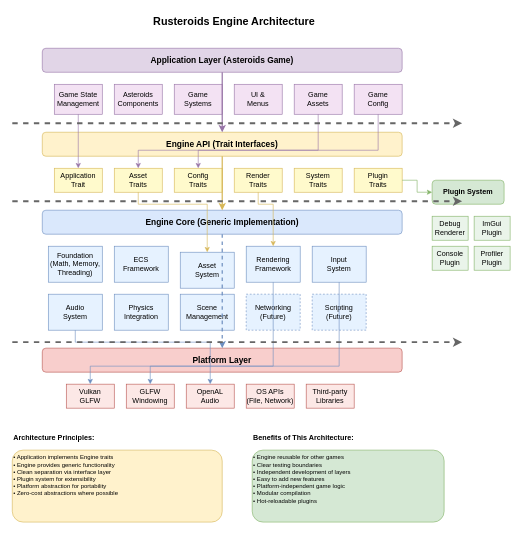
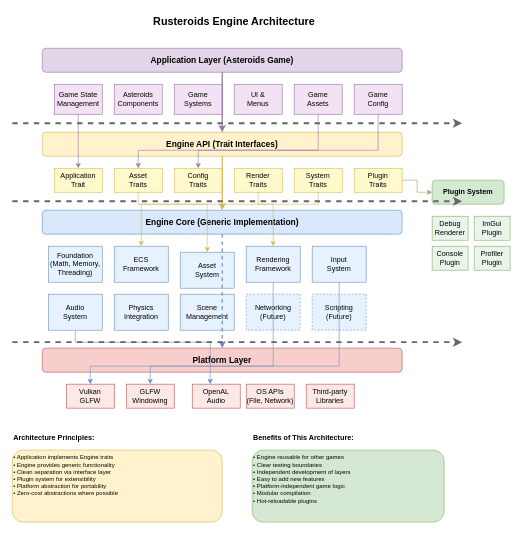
  <mxCell id="0" />
  <mxCell id="1" parent="0" />
  <mxCell id="2" value="Rusteroids Engine Architecture" style="text;html=1;strokeColor=none;fillColor=none;align=center;verticalAlign=middle;whiteSpace=wrap;rounded=0;fontSize=18;fontStyle=1" vertex="1" parent="1"><mxGeometry x="250" y="20" width="280" height="30" as="geometry" /></mxCell>
  <mxCell id="3" value="Application Layer (Asteroids Game)" style="rounded=1;whiteSpace=wrap;html=1;fillColor=#e1d5e7;strokeColor=#9673a6;fontStyle=1;fontSize=14" vertex="1" parent="1"><mxGeometry x="70" y="80" width="600" height="40" as="geometry" /></mxCell>
  <mxCell id="4" value="Game State&#10;Management" style="rounded=0;whiteSpace=wrap;html=1;fillColor=#f3e2f3;strokeColor=#9673a6" vertex="1" parent="1"><mxGeometry x="90" y="140" width="80" height="50" as="geometry" /></mxCell>
  <mxCell id="5" value="Asteroids&#10;Components" style="rounded=0;whiteSpace=wrap;html=1;fillColor=#f3e2f3;strokeColor=#9673a6" vertex="1" parent="1"><mxGeometry x="190" y="140" width="80" height="50" as="geometry" /></mxCell>
  <mxCell id="6" value="Game&#10;Systems" style="rounded=0;whiteSpace=wrap;html=1;fillColor=#f3e2f3;strokeColor=#9673a6" vertex="1" parent="1"><mxGeometry x="290" y="140" width="80" height="50" as="geometry" /></mxCell>
  <mxCell id="7" value="UI &amp;&#10;Menus" style="rounded=0;whiteSpace=wrap;html=1;fillColor=#f3e2f3;strokeColor=#9673a6" vertex="1" parent="1"><mxGeometry x="390" y="140" width="80" height="50" as="geometry" /></mxCell>
  <mxCell id="8" value="Game&#10;Assets" style="rounded=0;whiteSpace=wrap;html=1;fillColor=#f3e2f3;strokeColor=#9673a6" vertex="1" parent="1"><mxGeometry x="490" y="140" width="80" height="50" as="geometry" /></mxCell>
  <mxCell id="9" value="Game&#10;Config" style="rounded=0;whiteSpace=wrap;html=1;fillColor=#f3e2f3;strokeColor=#9673a6" vertex="1" parent="1"><mxGeometry x="590" y="140" width="80" height="50" as="geometry" /></mxCell>
  <mxCell id="10" value="Engine API (Trait Interfaces)" style="rounded=1;whiteSpace=wrap;html=1;fillColor=#fff2cc;strokeColor=#d6b656;fontStyle=1;fontSize=14" vertex="1" parent="1"><mxGeometry x="70" y="220" width="600" height="40" as="geometry" /></mxCell>
  <mxCell id="11" value="Application&#10;Trait" style="rounded=0;whiteSpace=wrap;html=1;fillColor=#fffacc;strokeColor=#d6b656" vertex="1" parent="1"><mxGeometry x="90" y="280" width="80" height="40" as="geometry" /></mxCell>
  <mxCell id="12" value="Asset&#10;Traits" style="rounded=0;whiteSpace=wrap;html=1;fillColor=#fffacc;strokeColor=#d6b656" vertex="1" parent="1"><mxGeometry x="190" y="280" width="80" height="40" as="geometry" /></mxCell>
  <mxCell id="13" value="Config&#10;Traits" style="rounded=0;whiteSpace=wrap;html=1;fillColor=#fffacc;strokeColor=#d6b656" vertex="1" parent="1"><mxGeometry x="290" y="280" width="80" height="40" as="geometry" /></mxCell>
  <mxCell id="14" value="Render&#10;Traits" style="rounded=0;whiteSpace=wrap;html=1;fillColor=#fffacc;strokeColor=#d6b656" vertex="1" parent="1"><mxGeometry x="390" y="280" width="80" height="40" as="geometry" /></mxCell>
  <mxCell id="15" value="System&#10;Traits" style="rounded=0;whiteSpace=wrap;html=1;fillColor=#fffacc;strokeColor=#d6b656" vertex="1" parent="1"><mxGeometry x="490" y="280" width="80" height="40" as="geometry" /></mxCell>
  <mxCell id="16" value="Plugin&#10;Traits" style="rounded=0;whiteSpace=wrap;html=1;fillColor=#fffacc;strokeColor=#d6b656" vertex="1" parent="1"><mxGeometry x="590" y="280" width="80" height="40" as="geometry" /></mxCell>
  <mxCell id="17" value="Engine Core (Generic Implementation)" style="rounded=1;whiteSpace=wrap;html=1;fillColor=#dae8fc;strokeColor=#6c8ebf;fontStyle=1;fontSize=14" vertex="1" parent="1"><mxGeometry x="70" y="350" width="600" height="40" as="geometry" /></mxCell>
  <mxCell id="18" value="Foundation&#10;(Math, Memory,&#10;Threading)" style="rounded=0;whiteSpace=wrap;html=1;fillColor=#e6f2ff;strokeColor=#6c8ebf" vertex="1" parent="1"><mxGeometry x="80" y="410" width="90" height="60" as="geometry" /></mxCell>
  <mxCell id="19" value="ECS&#10;Framework" style="rounded=0;whiteSpace=wrap;html=1;fillColor=#e6f2ff;strokeColor=#6c8ebf" vertex="1" parent="1"><mxGeometry x="190" y="410" width="90" height="60" as="geometry" /></mxCell>
  <mxCell id="20" value="Asset&#10;System" style="rounded=0;whiteSpace=wrap;html=1;fillColor=#e6f2ff;strokeColor=#6c8ebf" vertex="1" parent="1"><mxGeometry x="300" y="420" width="90" height="60" as="geometry" /></mxCell>
  <mxCell id="21" value="Rendering&#10;Framework" style="rounded=0;whiteSpace=wrap;html=1;fillColor=#e6f2ff;strokeColor=#6c8ebf" vertex="1" parent="1"><mxGeometry x="410" y="410" width="90" height="60" as="geometry" /></mxCell>
  <mxCell id="22" value="Input&#10;System" style="rounded=0;whiteSpace=wrap;html=1;fillColor=#e6f2ff;strokeColor=#6c8ebf" vertex="1" parent="1"><mxGeometry x="520" y="410" width="90" height="60" as="geometry" /></mxCell>
  <mxCell id="23" value="Audio&#10;System" style="rounded=0;whiteSpace=wrap;html=1;fillColor=#e6f2ff;strokeColor=#6c8ebf" vertex="1" parent="1"><mxGeometry x="80" y="490" width="90" height="60" as="geometry" /></mxCell>
  <mxCell id="24" value="Physics&#10;Integration" style="rounded=0;whiteSpace=wrap;html=1;fillColor=#e6f2ff;strokeColor=#6c8ebf" vertex="1" parent="1"><mxGeometry x="190" y="490" width="90" height="60" as="geometry" /></mxCell>
  <mxCell id="25" value="Scene&#10;Management" style="rounded=0;whiteSpace=wrap;html=1;fillColor=#e6f2ff;strokeColor=#6c8ebf" vertex="1" parent="1"><mxGeometry x="300" y="490" width="90" height="60" as="geometry" /></mxCell>
  <mxCell id="26" value="Networking&#10;(Future)" style="rounded=0;whiteSpace=wrap;html=1;fillColor=#e6f2ff;strokeColor=#6c8ebf;dashed=1" vertex="1" parent="1"><mxGeometry x="410" y="490" width="90" height="60" as="geometry" /></mxCell>
  <mxCell id="27" value="Scripting&#10;(Future)" style="rounded=0;whiteSpace=wrap;html=1;fillColor=#e6f2ff;strokeColor=#6c8ebf;dashed=1" vertex="1" parent="1"><mxGeometry x="520" y="490" width="90" height="60" as="geometry" /></mxCell>
  <mxCell id="28" value="Platform Layer" style="rounded=1;whiteSpace=wrap;html=1;fillColor=#f8cecc;strokeColor=#b85450;fontStyle=1;fontSize=14" vertex="1" parent="1"><mxGeometry x="70" y="580" width="600" height="40" as="geometry" /></mxCell>
  <mxCell id="29" value="Vulkan&#10;GLFW" style="rounded=0;whiteSpace=wrap;html=1;fillColor=#fce8e6;strokeColor=#b85450" vertex="1" parent="1"><mxGeometry x="110" y="640" width="80" height="40" as="geometry" /></mxCell>
  <mxCell id="30" value="GLFW&#10;Windowing" style="rounded=0;whiteSpace=wrap;html=1;fillColor=#fce8e6;strokeColor=#b85450" vertex="1" parent="1"><mxGeometry x="210" y="640" width="80" height="40" as="geometry" /></mxCell>
- <mxCell id="31" value="OpenAL&#10;Audio" style="rounded=0;whiteSpace=wrap;html=1;fillColor=#fce8e6;strokeColor=#b85450" vertex="1" parent="1"><mxGeometry x="310" y="640" width="80" height="40" as="geometry" /></mxCell>
+ <mxCell id="31" value="OpenAL&#10;Audio" style="rounded=0;whiteSpace=wrap;html=1;fillColor=#fce8e6;strokeColor=#b85450" vertex="1" parent="1"><mxGeometry x="320" y="640" width="80" height="40" as="geometry" /></mxCell>
  <mxCell id="32" value="OS APIs&#10;(File, Network)" style="rounded=0;whiteSpace=wrap;html=1;fillColor=#fce8e6;strokeColor=#b85450" vertex="1" parent="1"><mxGeometry x="410" y="640" width="80" height="40" as="geometry" /></mxCell>
  <mxCell id="33" value="Third-party&#10;Libraries" style="rounded=0;whiteSpace=wrap;html=1;fillColor=#fce8e6;strokeColor=#b85450" vertex="1" parent="1"><mxGeometry x="510" y="640" width="80" height="40" as="geometry" /></mxCell>
  <mxCell id="34" style="edgeStyle=orthogonalEdgeStyle;rounded=0;orthogonalLoop=1;jettySize=auto;html=1;strokeWidth=2;fillColor=#e1d5e7;strokeColor=#9673a6" edge="1" parent="1" source="3" target="10"><mxGeometry relative="1" as="geometry" /></mxCell>
  <mxCell id="35" style="edgeStyle=orthogonalEdgeStyle;rounded=0;orthogonalLoop=1;jettySize=auto;html=1;strokeWidth=2;fillColor=#fff2cc;strokeColor=#d6b656" edge="1" parent="1" source="10" target="17"><mxGeometry relative="1" as="geometry" /></mxCell>
  <mxCell id="36" style="edgeStyle=orthogonalEdgeStyle;rounded=0;orthogonalLoop=1;jettySize=auto;html=1;strokeWidth=2;fillColor=#dae8fc;strokeColor=#6c8ebf;dashed=1;" edge="1" parent="1" source="17" target="28"><mxGeometry relative="1" as="geometry" /></mxCell>
  <mxCell id="37" style="edgeStyle=orthogonalEdgeStyle;rounded=0;orthogonalLoop=1;jettySize=auto;html=1;strokeWidth=1;fillColor=#f3e2f3;strokeColor=#9673a6" edge="1" parent="1" source="4" target="11"><mxGeometry relative="1" as="geometry" /></mxCell>
  <mxCell id="38" style="edgeStyle=orthogonalEdgeStyle;rounded=0;orthogonalLoop=1;jettySize=auto;html=1;strokeWidth=1;fillColor=#f3e2f3;strokeColor=#9673a6" edge="1" parent="1" source="8" target="12"><mxGeometry relative="1" as="geometry"><Array as="points"><mxPoint x="530" y="250" /><mxPoint x="230" y="250" /></Array></mxGeometry></mxCell>
  <mxCell id="39" style="edgeStyle=orthogonalEdgeStyle;rounded=0;orthogonalLoop=1;jettySize=auto;html=1;strokeWidth=1;fillColor=#f3e2f3;strokeColor=#9673a6" edge="1" parent="1" source="9" target="13"><mxGeometry relative="1" as="geometry"><Array as="points"><mxPoint x="630" y="250" /><mxPoint x="330" y="250" /></Array></mxGeometry></mxCell>
  <mxCell id="40" style="edgeStyle=orthogonalEdgeStyle;rounded=0;orthogonalLoop=1;jettySize=auto;html=1;strokeWidth=1;fillColor=#fffacc;strokeColor=#d6b656" edge="1" parent="1" source="12" target="20"><mxGeometry relative="1" as="geometry"><Array as="points"><mxPoint x="230" y="340" /><mxPoint x="345" y="340" /></Array></mxGeometry></mxCell>
  <mxCell id="41" style="edgeStyle=orthogonalEdgeStyle;rounded=0;orthogonalLoop=1;jettySize=auto;html=1;strokeWidth=1;fillColor=#fffacc;strokeColor=#d6b656" edge="1" parent="1" source="14" target="21"><mxGeometry relative="1" as="geometry"><Array as="points"><mxPoint x="430" y="340" /><mxPoint x="455" y="340" /></Array></mxGeometry></mxCell>
+ <mxCell id="42" style="edgeStyle=orthogonalEdgeStyle;rounded=0;orthogonalLoop=1;jettySize=auto;html=1;strokeWidth=1;fillColor=#fffacc;strokeColor=#d6b656" edge="1" parent="1" source="15" target="19"><mxGeometry relative="1" as="geometry"><Array as="points"><mxPoint x="530" y="340" /><mxPoint x="235" y="340" /></Array></mxGeometry></mxCell>
  <mxCell id="43" style="edgeStyle=orthogonalEdgeStyle;rounded=0;orthogonalLoop=1;jettySize=auto;html=1;strokeWidth=1;fillColor=#e6f2ff;strokeColor=#6c8ebf" edge="1" parent="1" source="21" target="29"><mxGeometry relative="1" as="geometry"><Array as="points"><mxPoint x="455" y="610" /><mxPoint x="150" y="610" /></Array></mxGeometry></mxCell>
  <mxCell id="44" style="edgeStyle=orthogonalEdgeStyle;rounded=0;orthogonalLoop=1;jettySize=auto;html=1;strokeWidth=1;fillColor=#e6f2ff;strokeColor=#6c8ebf" edge="1" parent="1" source="22" target="30"><mxGeometry relative="1" as="geometry"><Array as="points"><mxPoint x="565" y="610" /><mxPoint x="250" y="610" /></Array></mxGeometry></mxCell>
  <mxCell id="45" style="edgeStyle=orthogonalEdgeStyle;rounded=0;orthogonalLoop=1;jettySize=auto;html=1;strokeWidth=1;fillColor=#e6f2ff;strokeColor=#6c8ebf" edge="1" parent="1" source="23" target="31"><mxGeometry relative="1" as="geometry"><Array as="points"><mxPoint x="125" y="570" /><mxPoint x="350" y="570" /></Array></mxGeometry></mxCell>
  <mxCell id="46" value="Plugin System" style="rounded=1;whiteSpace=wrap;html=1;fillColor=#d5e8d4;strokeColor=#82b366;fontStyle=1" vertex="1" parent="1"><mxGeometry x="720" y="300" width="120" height="40" as="geometry" /></mxCell>
  <mxCell id="47" value="Debug&#10;Renderer" style="rounded=0;whiteSpace=wrap;html=1;fillColor=#eaf4ea;strokeColor=#82b366" vertex="1" parent="1"><mxGeometry x="720" y="360" width="60" height="40" as="geometry" /></mxCell>
  <mxCell id="48" value="ImGui&#10;Plugin" style="rounded=0;whiteSpace=wrap;html=1;fillColor=#eaf4ea;strokeColor=#82b366" vertex="1" parent="1"><mxGeometry x="790" y="360" width="60" height="40" as="geometry" /></mxCell>
  <mxCell id="49" value="Console&#10;Plugin" style="rounded=0;whiteSpace=wrap;html=1;fillColor=#eaf4ea;strokeColor=#82b366" vertex="1" parent="1"><mxGeometry x="720" y="410" width="60" height="40" as="geometry" /></mxCell>
  <mxCell id="50" value="Profiler&#10;Plugin" style="rounded=0;whiteSpace=wrap;html=1;fillColor=#eaf4ea;strokeColor=#82b366" vertex="1" parent="1"><mxGeometry x="790" y="410" width="60" height="40" as="geometry" /></mxCell>
  <mxCell id="51" style="edgeStyle=orthogonalEdgeStyle;rounded=0;orthogonalLoop=1;jettySize=auto;html=1;strokeWidth=1;fillColor=#d5e8d4;strokeColor=#82b366" edge="1" parent="1" source="16" target="46"><mxGeometry relative="1" as="geometry" /></mxCell>
  <mxCell id="52" style="edgeStyle=none;rounded=0;orthogonalLoop=1;jettySize=auto;html=1;strokeWidth=3;strokeColor=#666666;dashed=1" edge="1" parent="1"><mxGeometry x="50" y="200" width="750" height="10" as="geometry"><mxPoint x="20" y="205" as="sourcePoint" /><mxPoint x="770" y="205" as="targetPoint" /></mxGeometry></mxCell>
  <mxCell id="53" style="edgeStyle=none;rounded=0;orthogonalLoop=1;jettySize=auto;html=1;strokeWidth=3;strokeColor=#666666;dashed=1" edge="1" parent="1"><mxGeometry x="50" y="330" width="750" height="10" as="geometry"><mxPoint x="20" y="335" as="sourcePoint" /><mxPoint x="770" y="335" as="targetPoint" /></mxGeometry></mxCell>
  <mxCell id="54" style="edgeStyle=none;rounded=0;orthogonalLoop=1;jettySize=auto;html=1;strokeWidth=3;strokeColor=#666666;dashed=1" edge="1" parent="1"><mxGeometry x="50" y="565" width="750" height="10" as="geometry"><mxPoint x="20" y="570" as="sourcePoint" /><mxPoint x="770" y="570" as="targetPoint" /></mxGeometry></mxCell>
  <mxCell id="55" value="Architecture Principles:" style="text;html=1;strokeColor=none;fillColor=none;align=left;verticalAlign=middle;whiteSpace=wrap;rounded=0;fontSize=12;fontStyle=1" vertex="1" parent="1"><mxGeometry x="20" y="720" width="150" height="20" as="geometry" /></mxCell>
  <mxCell id="56" value="• Application implements Engine traits&#10;• Engine provides generic functionality&#10;• Clean separation via interface layer&#10;• Plugin system for extensibility&#10;• Platform abstraction for portability&#10;• Zero-cost abstractions where possible" style="text;html=1;strokeColor=#d6b656;fillColor=#fff2cc;align=left;verticalAlign=top;whiteSpace=wrap;rounded=1;fontSize=10" vertex="1" parent="1"><mxGeometry x="20" y="750" width="350" height="120" as="geometry" /></mxCell>
  <mxCell id="57" value="Benefits of This Architecture:" style="text;html=1;strokeColor=none;fillColor=none;align=left;verticalAlign=middle;whiteSpace=wrap;rounded=0;fontSize=12;fontStyle=1" vertex="1" parent="1"><mxGeometry x="420" y="720" width="180" height="20" as="geometry" /></mxCell>
  <mxCell id="58" value="• Engine reusable for other games&#10;• Clear testing boundaries&#10;• Independent development of layers&#10;• Easy to add new features&#10;• Platform-independent game logic&#10;• Modular compilation&#10;• Hot-reloadable plugins" style="text;html=1;strokeColor=#82b366;fillColor=#d5e8d4;align=left;verticalAlign=top;whiteSpace=wrap;rounded=1;fontSize=10" vertex="1" parent="1"><mxGeometry x="420" y="750" width="320" height="120" as="geometry" /></mxCell>
